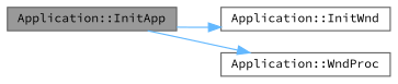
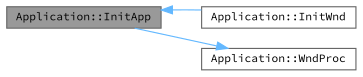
  digraph {
    fontname="Source Code Pro"
    rankdir=LR
    node [color=grey40 fillcolor=white fontname="Source Code Pro" fontsize=10 shape=box style=filled]
    edge [color=steelblue1 fontname="Source Code Pro" fontsize=10 labelfontname=Helvetica labelfontsize=10 style=solid]
    n1 [color=gray40 fillcolor=grey60 fontcolor=black height=0.2 label="Application::InitApp" width=0.4]
    n2 [height=0.2 label="Application::InitWnd" width=0.4]
    n3 [height=0.2 label="Application::WndProc" width=0.4]
-   n1 -> n2
+   n2 -> n1
    n1 -> n3
  }
